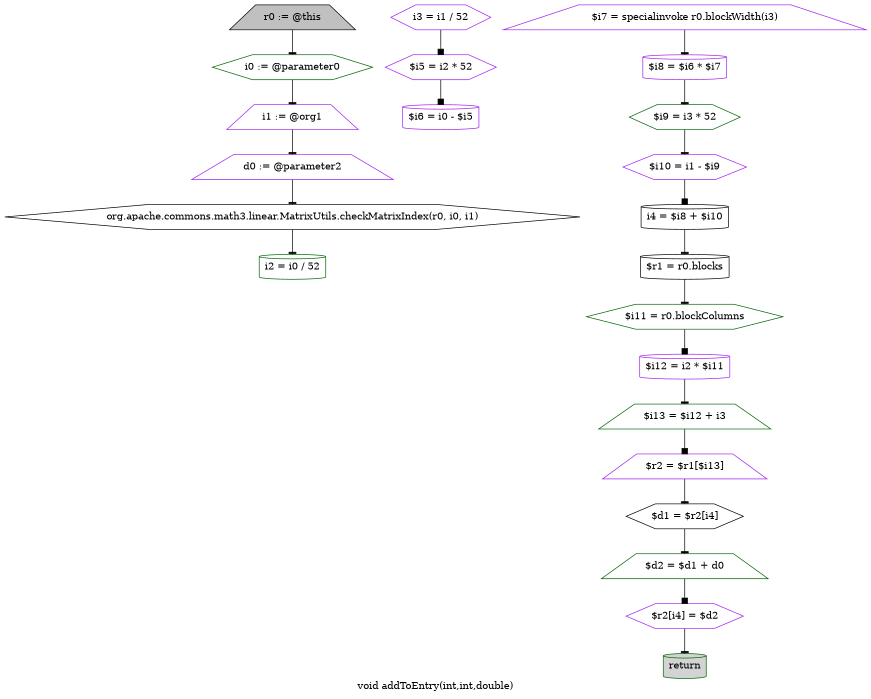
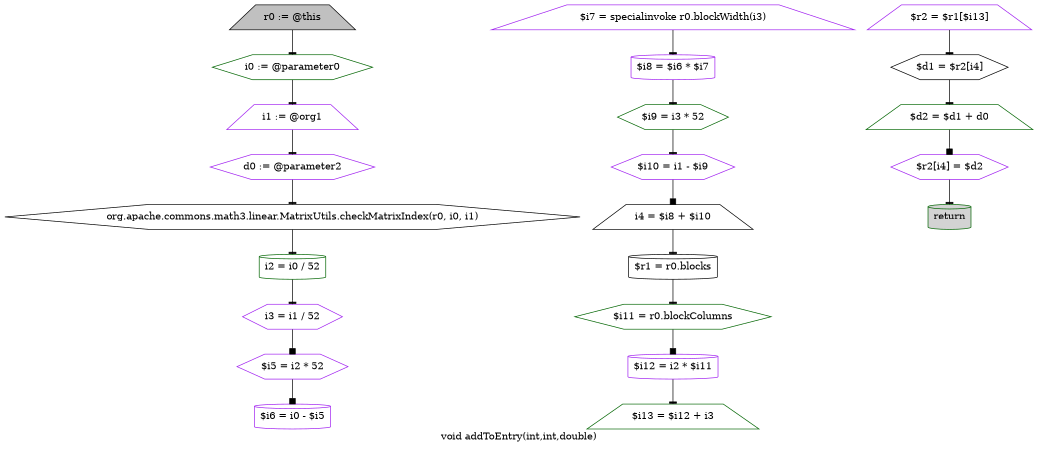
  digraph {
    label="void addToEntry(int,int,double)"
    node [color=purple shape=hexagon]
    edge [arrowhead=tee]
    n1 [color=black fillcolor=gray label="r0 := @this" shape=trapezium style=filled]
    n2 [color=darkgreen label="i0 := @parameter0"]
    n3 [label="i1 := @org1" shape=trapezium]
-   n4 [label="d0 := @parameter2" shape=trapezium]
+   n4 [label="d0 := @parameter2"]
    n5 [color=black label="org.apache.commons.math3.linear.MatrixUtils.checkMatrixIndex(r0, i0, i1)"]
    n6 [color=darkgreen label="i2 = i0 / 52" shape=cylinder]
    n7 [label="i3 = i1 / 52"]
    n8 [label="$i5 = i2 * 52"]
    n9 [label="$i6 = i0 - $i5" shape=cylinder]
    n10 [label="$i7 = specialinvoke r0.blockWidth(i3)" shape=trapezium]
    n11 [label="$i8 = $i6 * $i7" shape=cylinder]
    n12 [color=darkgreen label="$i9 = i3 * 52"]
    n13 [label="$i10 = i1 - $i9"]
-   n14 [color=black label="i4 = $i8 + $i10" shape=cylinder]
+   n14 [color=black label="i4 = $i8 + $i10" shape=trapezium]
    n15 [color=black label="$r1 = r0.blocks" shape=cylinder]
    n16 [color=darkgreen label="$i11 = r0.blockColumns"]
    n17 [label="$i12 = i2 * $i11" shape=cylinder]
    n18 [color=darkgreen label="$i13 = $i12 + i3" shape=trapezium]
    n19 [label="$r2 = $r1[$i13]" shape=trapezium]
    n20 [color=black label="$d1 = $r2[i4]"]
    n21 [color=darkgreen label="$d2 = $d1 + d0" shape=trapezium]
    n22 [label="$r2[i4] = $d2"]
    n23 [color=darkgreen fillcolor=lightgray label=return shape=cylinder style=filled]
    n1 -> n2
    n2 -> n3
    n3 -> n4
    n4 -> n5
    n5 -> n6
+   n6 -> n7
    n7 -> n8 [arrowhead=box]
    n8 -> n9 [arrowhead=box]
    n10 -> n11
    n11 -> n12
    n12 -> n13
    n13 -> n14 [arrowhead=box]
    n14 -> n15
    n15 -> n16
    n16 -> n17 [arrowhead=box]
    n17 -> n18
-   n18 -> n19 [arrowhead=box]
    n19 -> n20
    n20 -> n21
    n21 -> n22 [arrowhead=box]
    n22 -> n23
  }
